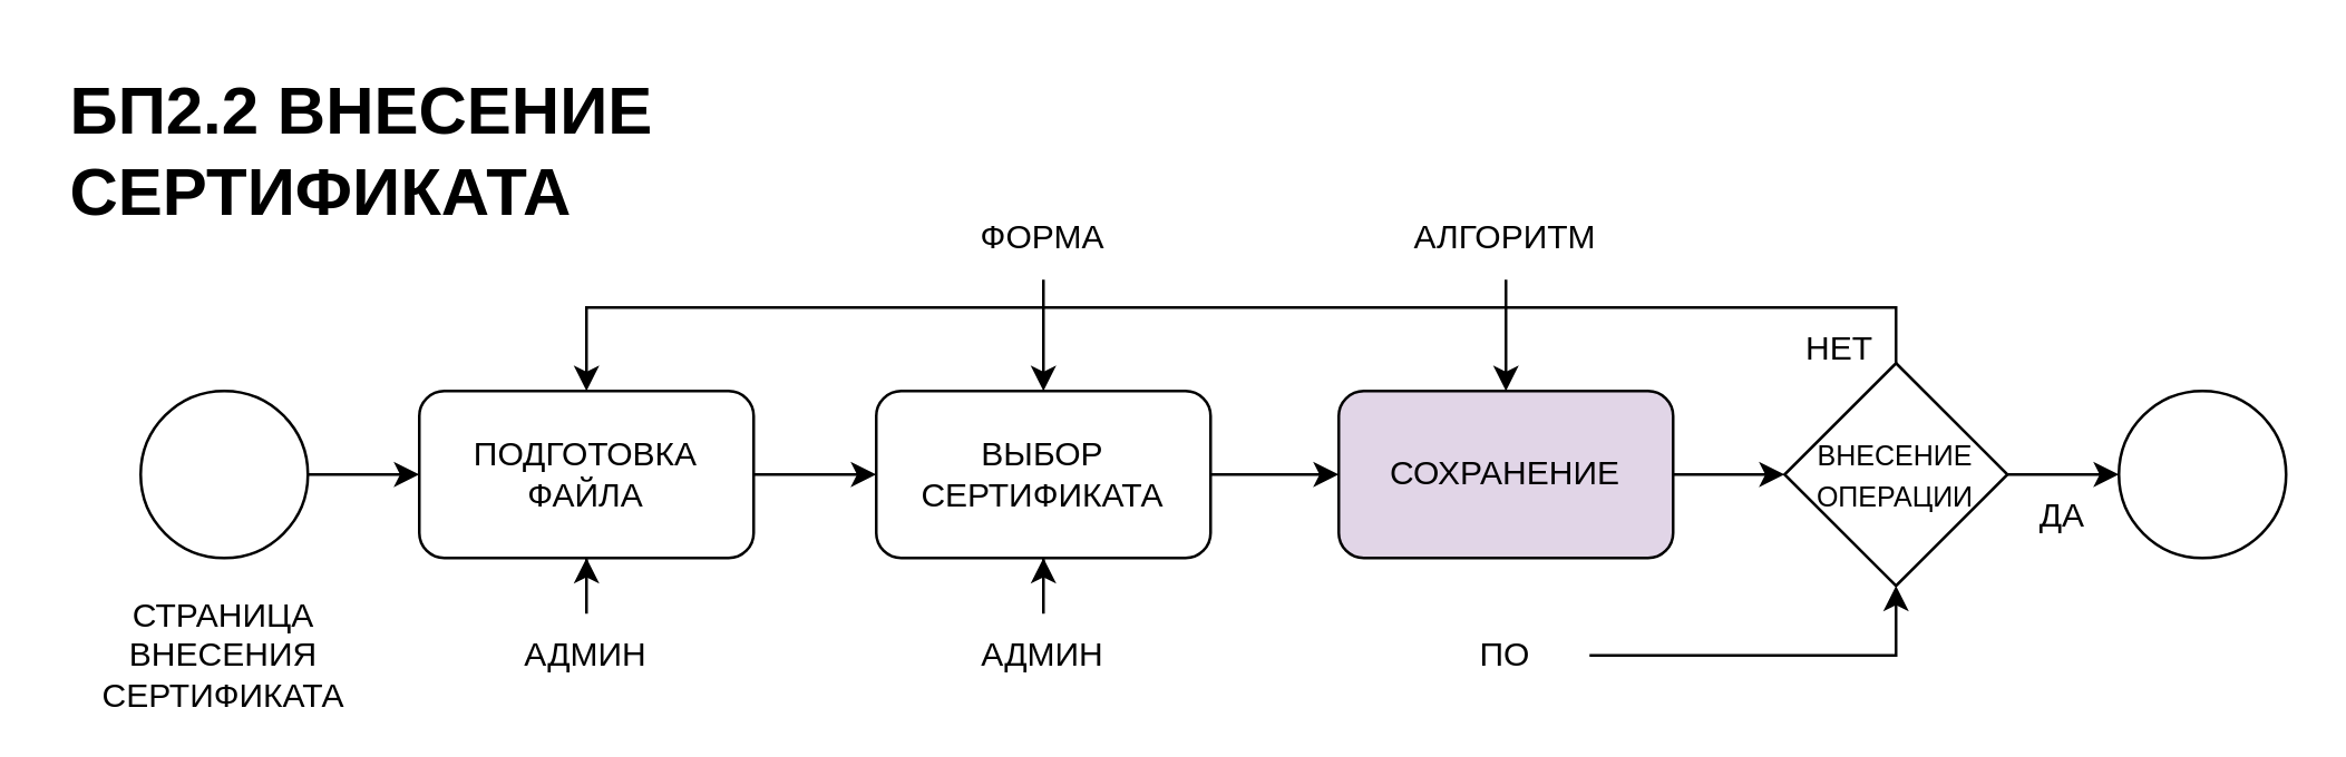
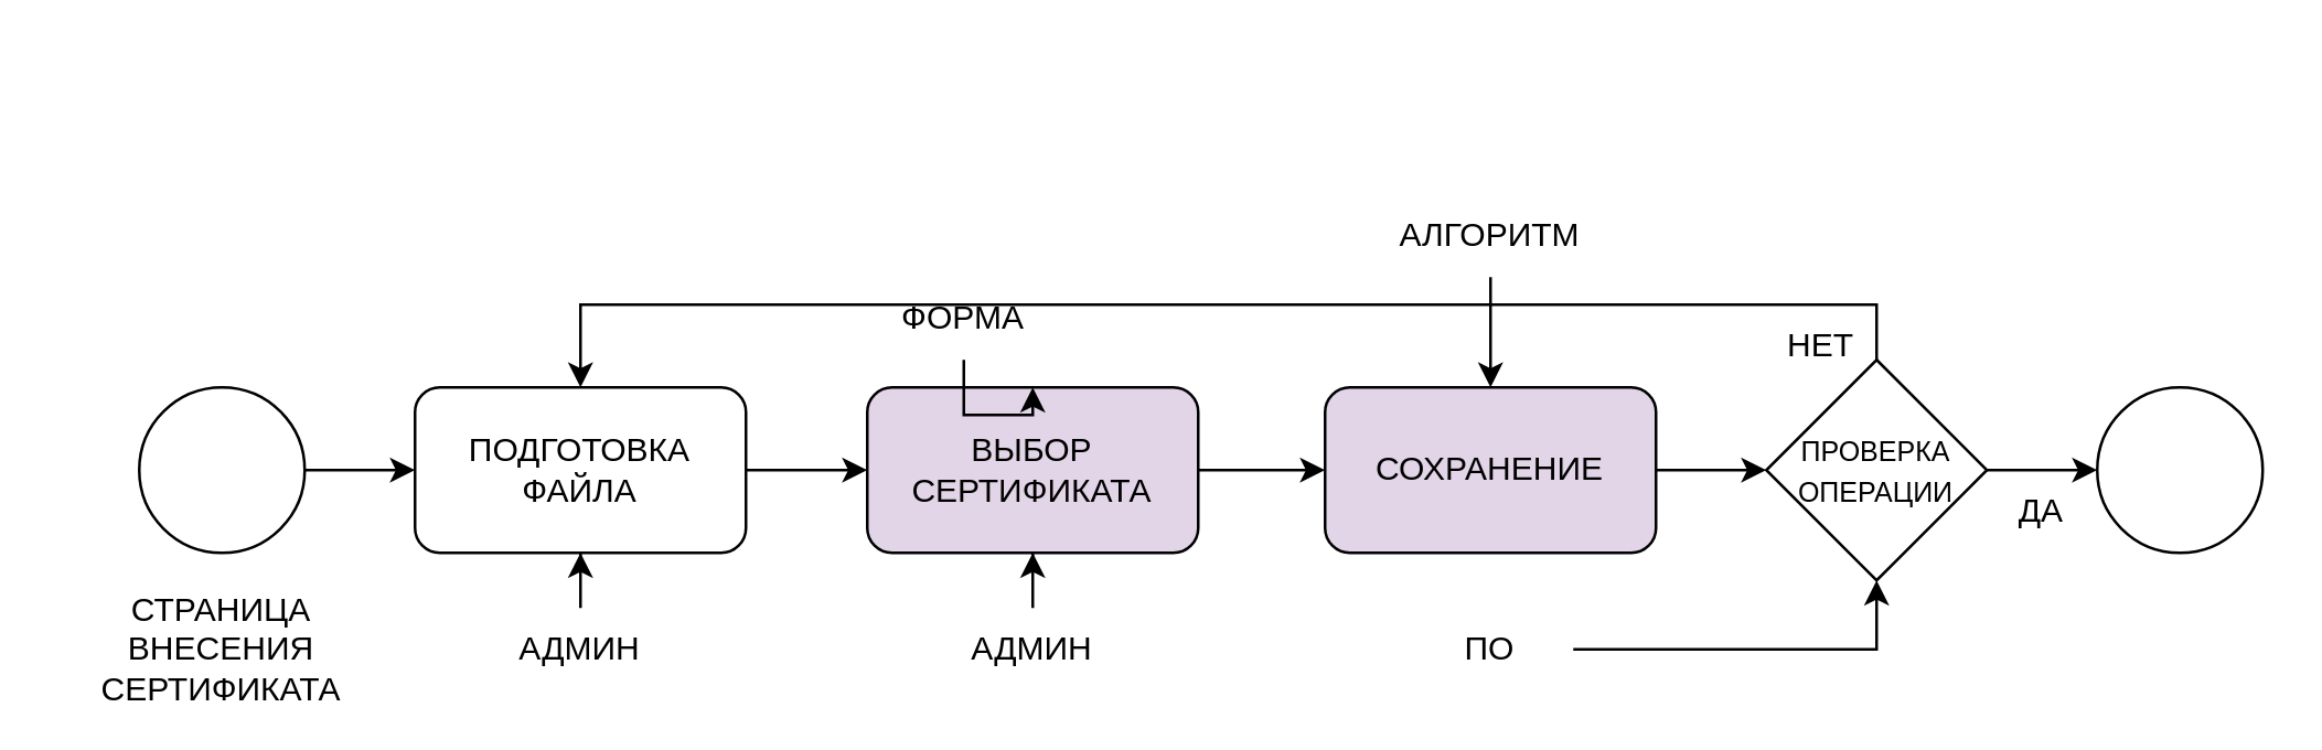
  <mxCell id="0" />
  <mxCell id="1" parent="0" />
- <mxCell id="2" value="&lt;h1&gt;БП2.2 ВНЕСЕНИЕ СЕРТИФИКАТА&lt;/h1&gt;" style="text;html=1;strokeColor=none;fillColor=none;spacing=5;spacingTop=-20;whiteSpace=wrap;overflow=hidden;rounded=0;" vertex="1" parent="1"><mxGeometry y="20" width="250" height="70" as="geometry" x="20" /></mxCell>
  <mxCell id="3" value="" style="edgeStyle=orthogonalEdgeStyle;rounded=0;orthogonalLoop=1;jettySize=auto;html=1;" edge="1" parent="1" source="4" target="11"><mxGeometry relative="1" as="geometry" /></mxCell>
  <mxCell id="4" value="" style="ellipse;whiteSpace=wrap;html=1;aspect=fixed;" vertex="1" parent="1"><mxGeometry x="50" y="140" width="60" height="60" as="geometry" /></mxCell>
  <mxCell id="5" value="" style="ellipse;whiteSpace=wrap;html=1;aspect=fixed;" vertex="1" parent="1"><mxGeometry x="760" y="140" width="60" height="60" as="geometry" /></mxCell>
  <mxCell id="6" value="" style="edgeStyle=orthogonalEdgeStyle;rounded=0;orthogonalLoop=1;jettySize=auto;html=1;" edge="1" parent="1" source="7" target="14"><mxGeometry relative="1" as="geometry" /></mxCell>
  <mxCell id="7" value="СОХРАНЕНИЕ" style="rounded=1;whiteSpace=wrap;html=1;fillColor=#e1d5e7;" vertex="1" parent="1"><mxGeometry x="480" y="140" width="120" height="60" as="geometry" /></mxCell>
  <mxCell id="8" value="" style="edgeStyle=orthogonalEdgeStyle;rounded=0;orthogonalLoop=1;jettySize=auto;html=1;" edge="1" parent="1" source="9" target="7"><mxGeometry relative="1" as="geometry" /></mxCell>
- <mxCell id="9" value="ВЫБОР СЕРТИФИКАТА" style="rounded=1;whiteSpace=wrap;html=1;" vertex="1" parent="1"><mxGeometry x="314" y="140" width="120" height="60" as="geometry" /></mxCell>
+ <mxCell id="9" value="ВЫБОР СЕРТИФИКАТА" style="rounded=1;whiteSpace=wrap;html=1;fillColor=#e1d5e7;" vertex="1" parent="1"><mxGeometry x="314" y="140" width="120" height="60" as="geometry" /></mxCell>
  <mxCell id="10" value="" style="edgeStyle=orthogonalEdgeStyle;rounded=0;orthogonalLoop=1;jettySize=auto;html=1;" edge="1" parent="1" source="11" target="9"><mxGeometry relative="1" as="geometry" /></mxCell>
  <mxCell id="11" value="ПОДГОТОВКА ФАЙЛА" style="rounded=1;whiteSpace=wrap;html=1;" vertex="1" parent="1"><mxGeometry x="150" y="140" width="120" height="60" as="geometry" /></mxCell>
  <mxCell id="12" value="" style="edgeStyle=orthogonalEdgeStyle;rounded=0;orthogonalLoop=1;jettySize=auto;html=1;" edge="1" parent="1" source="14" target="5"><mxGeometry relative="1" as="geometry" /></mxCell>
  <mxCell id="13" style="edgeStyle=orthogonalEdgeStyle;rounded=0;orthogonalLoop=1;jettySize=auto;html=1;entryX=0.5;entryY=0;entryDx=0;entryDy=0;" edge="1" parent="1" source="14" target="11"><mxGeometry relative="1" as="geometry"><Array as="points"><mxPoint x="680" y="110" /><mxPoint x="210" y="110" /></Array></mxGeometry></mxCell>
- <mxCell id="14" value="&lt;font style=&quot;font-size: 10px;&quot;&gt;ВНЕСЕНИЕ ОПЕРАЦИИ&lt;/font&gt;" style="rhombus;whiteSpace=wrap;html=1;" vertex="1" parent="1"><mxGeometry x="640" y="130" width="80" height="80" as="geometry" /></mxCell>
+ <mxCell id="14" value="&lt;font style=&quot;font-size: 10px;&quot;&gt;ПРОВЕРКА ОПЕРАЦИИ&lt;/font&gt;" style="rhombus;whiteSpace=wrap;html=1;" vertex="1" parent="1"><mxGeometry x="640" y="130" width="80" height="80" as="geometry" /></mxCell>
  <mxCell id="15" value="СТРАНИЦА ВНЕСЕНИЯ СЕРТИФИКАТА" style="text;html=1;strokeColor=none;fillColor=none;align=center;verticalAlign=middle;whiteSpace=wrap;rounded=0;" vertex="1" parent="1"><mxGeometry x="50" y="220" width="60" height="30" as="geometry" /></mxCell>
  <mxCell id="16" value="ДА" style="text;html=1;strokeColor=none;fillColor=none;align=center;verticalAlign=middle;whiteSpace=wrap;rounded=0;" vertex="1" parent="1"><mxGeometry x="710" y="170" width="60" height="30" as="geometry" /></mxCell>
  <mxCell id="17" value="" style="edgeStyle=orthogonalEdgeStyle;rounded=0;orthogonalLoop=1;jettySize=auto;html=1;" edge="1" parent="1" source="18" target="14"><mxGeometry relative="1" as="geometry" /></mxCell>
  <mxCell id="18" value="ПО" style="text;html=1;strokeColor=none;fillColor=none;align=center;verticalAlign=middle;whiteSpace=wrap;rounded=0;" vertex="1" parent="1"><mxGeometry x="510" y="220" width="60" height="30" as="geometry" /></mxCell>
  <mxCell id="19" value="НЕТ" style="text;html=1;strokeColor=none;fillColor=none;align=center;verticalAlign=middle;whiteSpace=wrap;rounded=0;" vertex="1" parent="1"><mxGeometry x="630" y="110" width="60" height="30" as="geometry" /></mxCell>
  <mxCell id="20" value="" style="edgeStyle=orthogonalEdgeStyle;rounded=0;orthogonalLoop=1;jettySize=auto;html=1;" edge="1" parent="1" source="21" target="9"><mxGeometry relative="1" as="geometry" /></mxCell>
  <mxCell id="21" value="АДМИН" style="text;html=1;strokeColor=none;fillColor=none;align=center;verticalAlign=middle;whiteSpace=wrap;rounded=0;" vertex="1" parent="1"><mxGeometry x="344" y="220" width="60" height="30" as="geometry" /></mxCell>
  <mxCell id="22" value="" style="edgeStyle=orthogonalEdgeStyle;rounded=0;orthogonalLoop=1;jettySize=auto;html=1;" edge="1" parent="1" source="23" target="11"><mxGeometry relative="1" as="geometry" /></mxCell>
  <mxCell id="23" value="АДМИН" style="text;html=1;strokeColor=none;fillColor=none;align=center;verticalAlign=middle;whiteSpace=wrap;rounded=0;" vertex="1" parent="1"><mxGeometry x="180" y="220" width="60" height="30" as="geometry" /></mxCell>
  <mxCell id="24" value="" style="edgeStyle=orthogonalEdgeStyle;rounded=0;orthogonalLoop=1;jettySize=auto;html=1;" edge="1" parent="1" source="25" target="9"><mxGeometry relative="1" as="geometry" /></mxCell>
- <mxCell id="25" value="ФОРМА" style="text;html=1;strokeColor=none;fillColor=none;align=center;verticalAlign=middle;whiteSpace=wrap;rounded=0;" vertex="1" parent="1"><mxGeometry x="344" y="70" width="60" height="30" as="geometry" /></mxCell>
+ <mxCell id="25" value="ФОРМА" style="text;html=1;strokeColor=none;fillColor=none;align=center;verticalAlign=middle;whiteSpace=wrap;rounded=0;" vertex="1" parent="1"><mxGeometry x="319" y="100" width="60" height="30" as="geometry" /></mxCell>
  <mxCell id="26" value="" style="edgeStyle=orthogonalEdgeStyle;rounded=0;orthogonalLoop=1;jettySize=auto;html=1;" edge="1" parent="1" source="27" target="7"><mxGeometry relative="1" as="geometry" /></mxCell>
  <mxCell id="27" value="АЛГОРИТМ" style="text;html=1;strokeColor=none;fillColor=none;align=center;verticalAlign=middle;whiteSpace=wrap;rounded=0;" vertex="1" parent="1"><mxGeometry x="510" y="70" width="60" height="30" as="geometry" /></mxCell>
